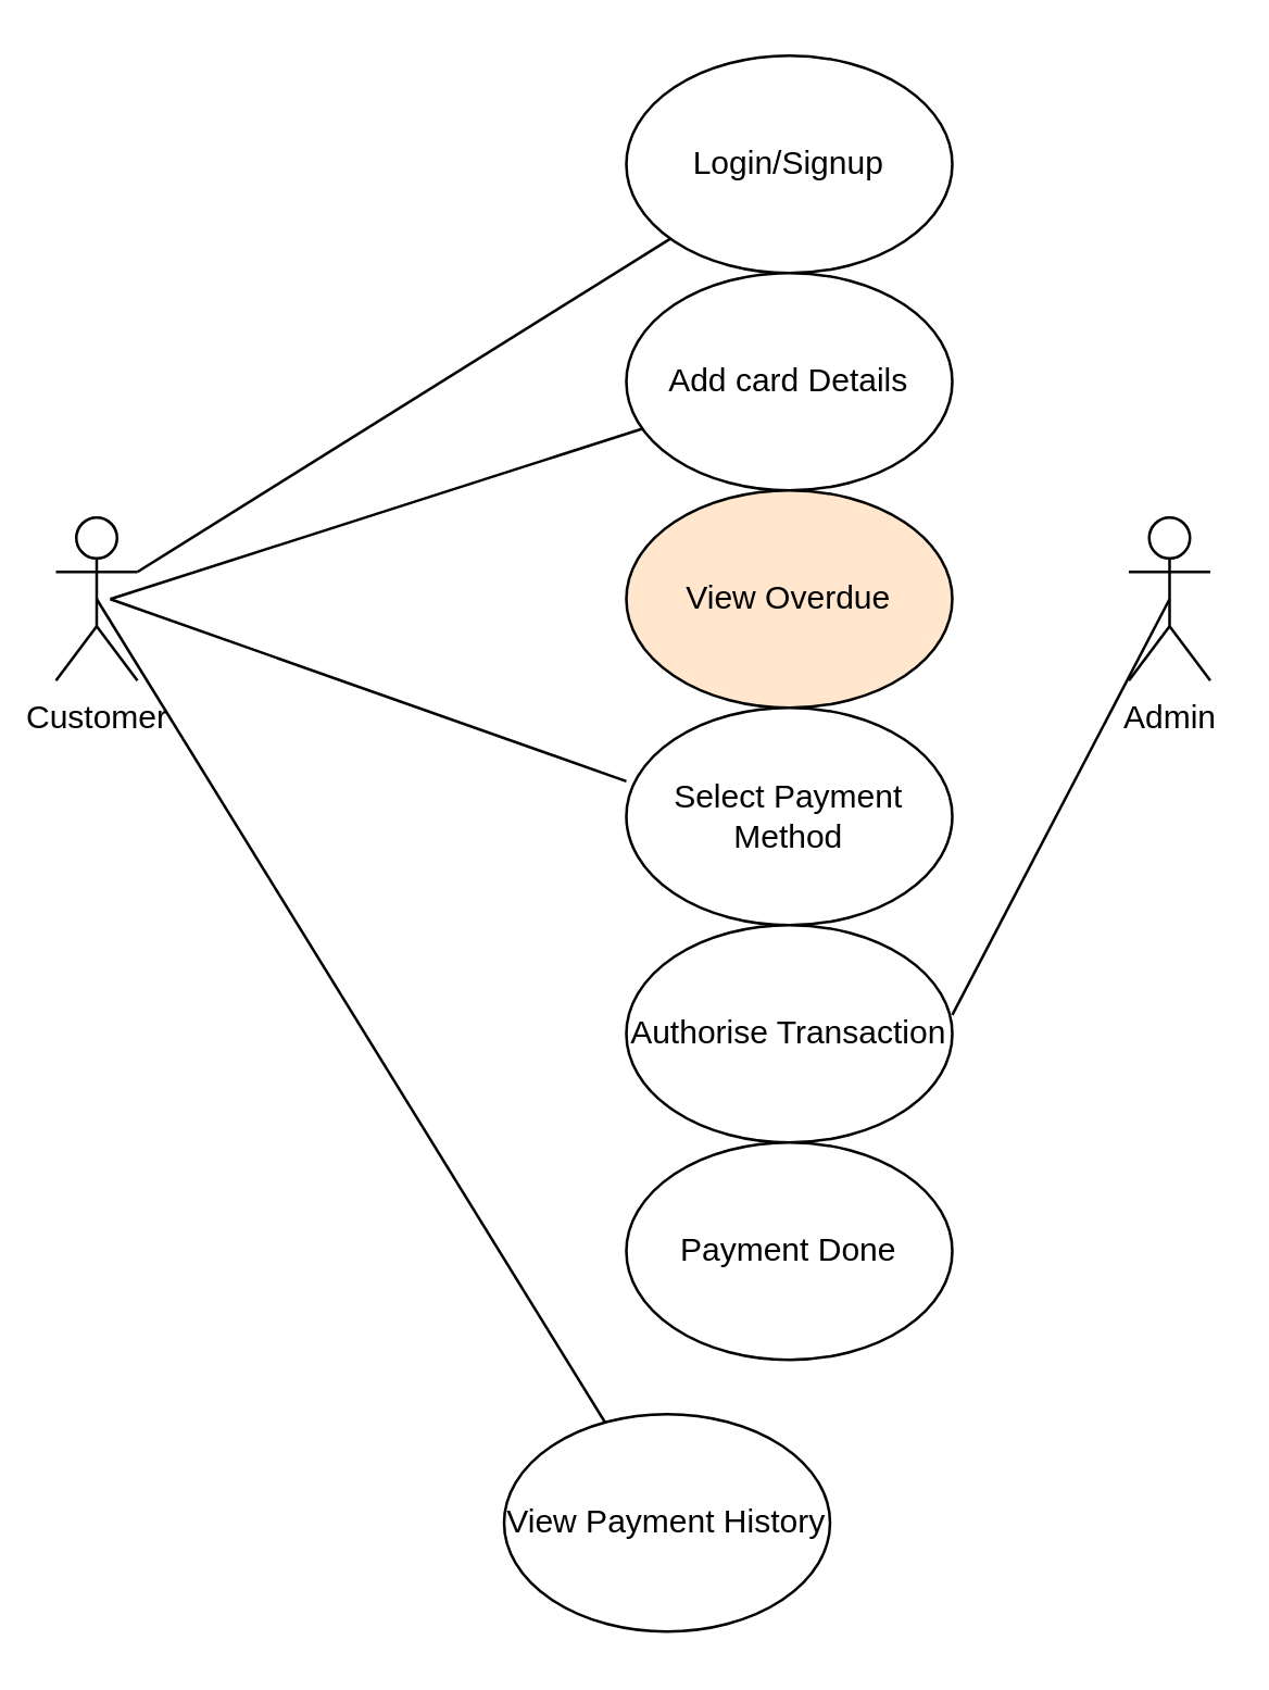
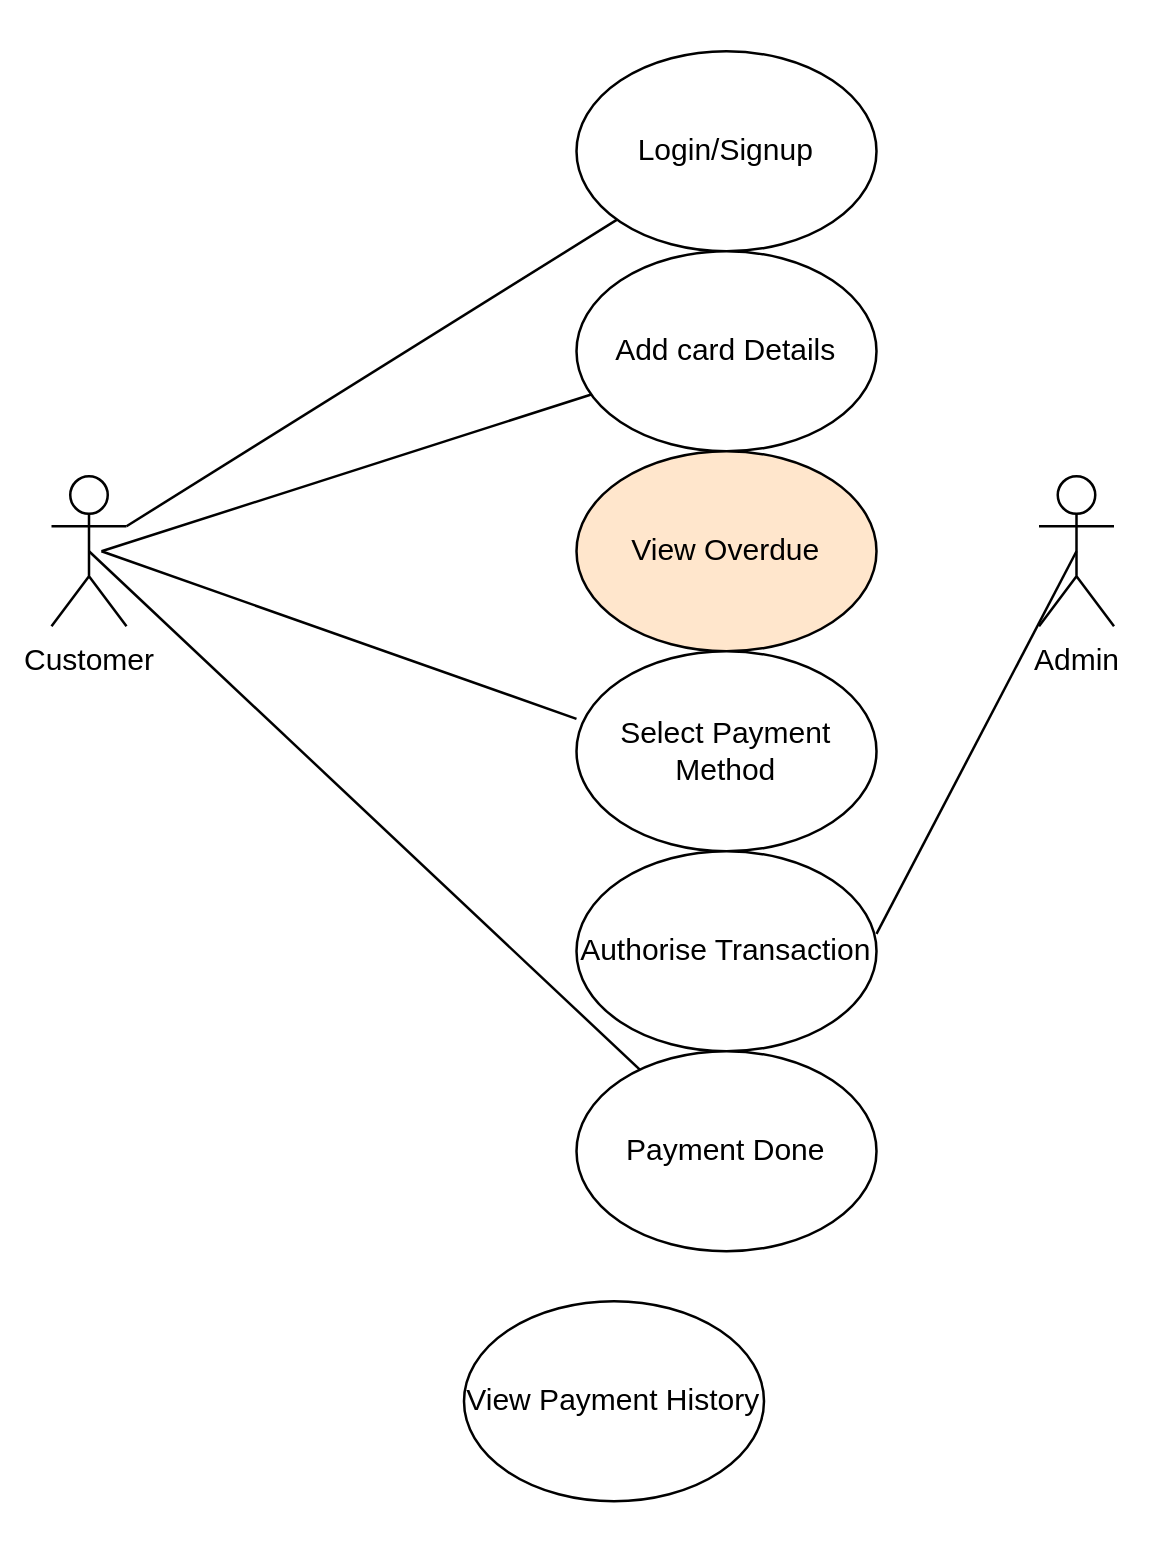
  <mxCell id="0" />
  <mxCell id="1" parent="0" />
  <mxCell id="2" value="Customer" style="shape=umlActor;verticalLabelPosition=bottom;verticalAlign=top;html=1;outlineConnect=0;" vertex="1" parent="1"><mxGeometry x="20" y="190" width="30" height="60" as="geometry" /></mxCell>
  <mxCell id="3" value="Login/Signup" style="ellipse;whiteSpace=wrap;html=1;" vertex="1" parent="1"><mxGeometry x="230" y="20" width="120" height="80" as="geometry" /></mxCell>
  <mxCell id="4" value="Add card Details" style="ellipse;whiteSpace=wrap;html=1;" vertex="1" parent="1"><mxGeometry x="230" y="100" width="120" height="80" as="geometry" /></mxCell>
  <mxCell id="5" value="View Overdue" style="ellipse;whiteSpace=wrap;html=1;fillColor=#ffe6cc;" vertex="1" parent="1"><mxGeometry x="230" y="180" width="120" height="80" as="geometry" /></mxCell>
  <mxCell id="6" value="Select Payment Method" style="ellipse;whiteSpace=wrap;html=1;" vertex="1" parent="1"><mxGeometry x="230" y="260" width="120" height="80" as="geometry" /></mxCell>
  <mxCell id="7" value="Authorise Transaction" style="ellipse;whiteSpace=wrap;html=1;" vertex="1" parent="1"><mxGeometry x="230" y="340" width="120" height="80" as="geometry" /></mxCell>
  <mxCell id="8" value="Payment Done" style="ellipse;whiteSpace=wrap;html=1;" vertex="1" parent="1"><mxGeometry x="230" y="420" width="120" height="80" as="geometry" /></mxCell>
  <mxCell id="9" value="Admin" style="shape=umlActor;verticalLabelPosition=bottom;verticalAlign=top;html=1;outlineConnect=0;" vertex="1" parent="1"><mxGeometry x="415" y="190" width="30" height="60" as="geometry" /></mxCell>
  <mxCell id="10" value="" style="endArrow=none;html=1;rounded=0;" edge="1" parent="1" target="3"><mxGeometry width="50" height="50" relative="1" as="geometry"><mxPoint x="50" y="210" as="sourcePoint" /><mxPoint x="100" y="160" as="targetPoint" /></mxGeometry></mxCell>
  <mxCell id="11" value="" style="endArrow=none;html=1;rounded=0;" edge="1" parent="1" target="4"><mxGeometry width="50" height="50" relative="1" as="geometry"><mxPoint x="40" y="220" as="sourcePoint" /><mxPoint x="90" y="170" as="targetPoint" /></mxGeometry></mxCell>
  <mxCell id="12" value="" style="endArrow=none;html=1;rounded=0;entryX=0;entryY=0.338;entryDx=0;entryDy=0;entryPerimeter=0;" edge="1" parent="1" target="6"><mxGeometry width="50" height="50" relative="1" as="geometry"><mxPoint x="40" y="220" as="sourcePoint" /><mxPoint x="90" y="170" as="targetPoint" /></mxGeometry></mxCell>
  <mxCell id="13" value="" style="endArrow=none;html=1;rounded=0;exitX=1;exitY=0.413;exitDx=0;exitDy=0;exitPerimeter=0;entryX=0.5;entryY=0.5;entryDx=0;entryDy=0;entryPerimeter=0;" edge="1" parent="1" source="7" target="9"><mxGeometry width="50" height="50" relative="1" as="geometry"><mxPoint x="420" y="400" as="sourcePoint" /><mxPoint x="470" y="350" as="targetPoint" /></mxGeometry></mxCell>
+ <mxCell id="14" value="" style="endArrow=none;html=1;rounded=0;exitX=0.5;exitY=0.5;exitDx=0;exitDy=0;exitPerimeter=0;" edge="1" parent="1" source="2" target="8"><mxGeometry width="50" height="50" relative="1" as="geometry"><mxPoint x="0" y="410" as="sourcePoint" /><mxPoint x="50" y="360" as="targetPoint" /></mxGeometry></mxCell>
  <mxCell id="15" value="View Payment History" style="ellipse;whiteSpace=wrap;html=1;" vertex="1" parent="1"><mxGeometry x="185" y="520" width="120" height="80" as="geometry" /></mxCell>
- <mxCell id="16" value="" style="endArrow=none;html=1;rounded=0;exitX=0.5;exitY=0.5;exitDx=0;exitDy=0;exitPerimeter=0;" edge="1" parent="1" source="2" target="15"><mxGeometry width="50" height="50" relative="1" as="geometry"><mxPoint x="40" y="230" as="sourcePoint" /><mxPoint x="70" y="310" as="targetPoint" /></mxGeometry></mxCell>
